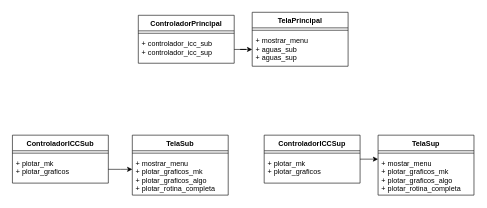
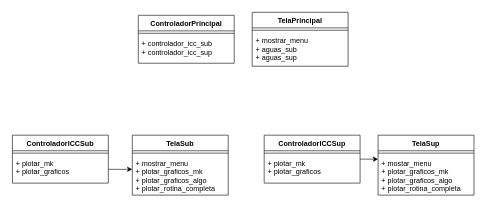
  <mxCell id="0" />
  <mxCell id="1" parent="0" />
  <mxCell id="2" value="ControladorPrincipal" style="swimlane;fontStyle=1;align=center;verticalAlign=top;childLayout=stackLayout;horizontal=1;startSize=26;horizontalStack=0;resizeParent=1;resizeParentMax=0;resizeLast=0;collapsible=1;marginBottom=0;" parent="1" vertex="1"><mxGeometry x="230" y="25" width="160" height="80" as="geometry" /></mxCell>
  <mxCell id="3" value="" style="line;strokeWidth=1;fillColor=none;align=left;verticalAlign=middle;spacingTop=-1;spacingLeft=3;spacingRight=3;rotatable=0;labelPosition=right;points=[];portConstraint=eastwest;strokeColor=inherit;" parent="2" vertex="1"><mxGeometry y="26" width="160" height="8" as="geometry" /></mxCell>
  <mxCell id="4" value="+ controlador_icc_sub&#10;+ controlador_icc_sup" style="text;strokeColor=none;fillColor=none;align=left;verticalAlign=top;spacingLeft=4;spacingRight=4;overflow=hidden;rotatable=0;points=[[0,0.5],[1,0.5]];portConstraint=eastwest;" parent="2" vertex="1"><mxGeometry y="34" width="160" height="46" as="geometry" /></mxCell>
  <mxCell id="5" value="ControladorICCSub" style="swimlane;fontStyle=1;align=center;verticalAlign=top;childLayout=stackLayout;horizontal=1;startSize=26;horizontalStack=0;resizeParent=1;resizeParentMax=0;resizeLast=0;collapsible=1;marginBottom=0;" parent="1" vertex="1"><mxGeometry x="20" y="225" width="160" height="80" as="geometry" /></mxCell>
  <mxCell id="6" value="" style="line;strokeWidth=1;fillColor=none;align=left;verticalAlign=middle;spacingTop=-1;spacingLeft=3;spacingRight=3;rotatable=0;labelPosition=right;points=[];portConstraint=eastwest;strokeColor=inherit;" parent="5" vertex="1"><mxGeometry y="26" width="160" height="8" as="geometry" /></mxCell>
  <mxCell id="7" value="+ plotar_mk&#10;+ plotar_graficos" style="text;strokeColor=none;fillColor=none;align=left;verticalAlign=top;spacingLeft=4;spacingRight=4;overflow=hidden;rotatable=0;points=[[0,0.5],[1,0.5]];portConstraint=eastwest;" parent="5" vertex="1"><mxGeometry y="34" width="160" height="46" as="geometry" /></mxCell>
  <mxCell id="8" value="TelaPrincipal" style="swimlane;fontStyle=1;align=center;verticalAlign=top;childLayout=stackLayout;horizontal=1;startSize=26;horizontalStack=0;resizeParent=1;resizeParentMax=0;resizeLast=0;collapsible=1;marginBottom=0;" parent="1" vertex="1"><mxGeometry x="420" y="20" width="160" height="90" as="geometry" /></mxCell>
  <mxCell id="9" value="" style="line;strokeWidth=1;fillColor=none;align=left;verticalAlign=middle;spacingTop=-1;spacingLeft=3;spacingRight=3;rotatable=0;labelPosition=right;points=[];portConstraint=eastwest;strokeColor=inherit;" parent="8" vertex="1"><mxGeometry y="26" width="160" height="8" as="geometry" /></mxCell>
  <mxCell id="10" value="+ mostrar_menu&#10;+ aguas_sub&#10;+ aguas_sup" style="text;strokeColor=none;fillColor=none;align=left;verticalAlign=top;spacingLeft=4;spacingRight=4;overflow=hidden;rotatable=0;points=[[0,0.5],[1,0.5]];portConstraint=eastwest;" parent="8" vertex="1"><mxGeometry y="34" width="160" height="56" as="geometry" /></mxCell>
  <mxCell id="11" style="edgeStyle=orthogonalEdgeStyle;rounded=0;orthogonalLoop=1;jettySize=auto;html=1;" parent="1" source="12" edge="1"><mxGeometry relative="1" as="geometry"><mxPoint x="630" y="265" as="targetPoint" /></mxGeometry></mxCell>
  <mxCell id="12" value="ControladorICCSup" style="swimlane;fontStyle=1;align=center;verticalAlign=top;childLayout=stackLayout;horizontal=1;startSize=26;horizontalStack=0;resizeParent=1;resizeParentMax=0;resizeLast=0;collapsible=1;marginBottom=0;" parent="1" vertex="1"><mxGeometry x="440" y="225" width="160" height="80" as="geometry" /></mxCell>
  <mxCell id="13" value="" style="line;strokeWidth=1;fillColor=none;align=left;verticalAlign=middle;spacingTop=-1;spacingLeft=3;spacingRight=3;rotatable=0;labelPosition=right;points=[];portConstraint=eastwest;strokeColor=inherit;" parent="12" vertex="1"><mxGeometry y="26" width="160" height="8" as="geometry" /></mxCell>
  <mxCell id="14" value="+ plotar_mk&#10;+ plotar_graficos" style="text;strokeColor=none;fillColor=none;align=left;verticalAlign=top;spacingLeft=4;spacingRight=4;overflow=hidden;rotatable=0;points=[[0,0.5],[1,0.5]];portConstraint=eastwest;" parent="12" vertex="1"><mxGeometry y="34" width="160" height="46" as="geometry" /></mxCell>
  <mxCell id="15" value="TelaSub" style="swimlane;fontStyle=1;align=center;verticalAlign=top;childLayout=stackLayout;horizontal=1;startSize=26;horizontalStack=0;resizeParent=1;resizeParentMax=0;resizeLast=0;collapsible=1;marginBottom=0;" parent="1" vertex="1"><mxGeometry x="220" y="225" width="160" height="100" as="geometry" /></mxCell>
  <mxCell id="16" value="" style="line;strokeWidth=1;fillColor=none;align=left;verticalAlign=middle;spacingTop=-1;spacingLeft=3;spacingRight=3;rotatable=0;labelPosition=right;points=[];portConstraint=eastwest;strokeColor=inherit;" parent="15" vertex="1"><mxGeometry y="26" width="160" height="8" as="geometry" /></mxCell>
  <mxCell id="17" value="+ mostrar_menu&#10;+ plotar_graficos_mk&#10;+ plotar_graficos_algo&#10;+ plotar_rotina_completa" style="text;strokeColor=none;fillColor=none;align=left;verticalAlign=top;spacingLeft=4;spacingRight=4;overflow=hidden;rotatable=0;points=[[0,0.5],[1,0.5]];portConstraint=eastwest;" parent="15" vertex="1"><mxGeometry y="34" width="160" height="66" as="geometry" /></mxCell>
  <mxCell id="18" value="TelaSup" style="swimlane;fontStyle=1;align=center;verticalAlign=top;childLayout=stackLayout;horizontal=1;startSize=26;horizontalStack=0;resizeParent=1;resizeParentMax=0;resizeLast=0;collapsible=1;marginBottom=0;" parent="1" vertex="1"><mxGeometry x="630" y="225" width="160" height="100" as="geometry" /></mxCell>
  <mxCell id="19" value="" style="line;strokeWidth=1;fillColor=none;align=left;verticalAlign=middle;spacingTop=-1;spacingLeft=3;spacingRight=3;rotatable=0;labelPosition=right;points=[];portConstraint=eastwest;strokeColor=inherit;" parent="18" vertex="1"><mxGeometry y="26" width="160" height="8" as="geometry" /></mxCell>
  <mxCell id="20" value="+ mostar_menu&#10;+ plotar_graficos_mk&#10;+ plotar_graficos_algo&#10;+ plotar_rotina_completa" style="text;strokeColor=none;fillColor=none;align=left;verticalAlign=top;spacingLeft=4;spacingRight=4;overflow=hidden;rotatable=0;points=[[0,0.5],[1,0.5]];portConstraint=eastwest;" parent="18" vertex="1"><mxGeometry y="34" width="160" height="66" as="geometry" /></mxCell>
- <mxCell id="21" style="edgeStyle=orthogonalEdgeStyle;rounded=0;orthogonalLoop=1;jettySize=auto;html=1;" parent="1" source="4" target="10" edge="1"><mxGeometry relative="1" as="geometry" /></mxCell>
  <mxCell id="22" style="edgeStyle=orthogonalEdgeStyle;rounded=0;orthogonalLoop=1;jettySize=auto;html=1;" parent="1" source="7" edge="1"><mxGeometry relative="1" as="geometry"><mxPoint x="220" y="282" as="targetPoint" /></mxGeometry></mxCell>
